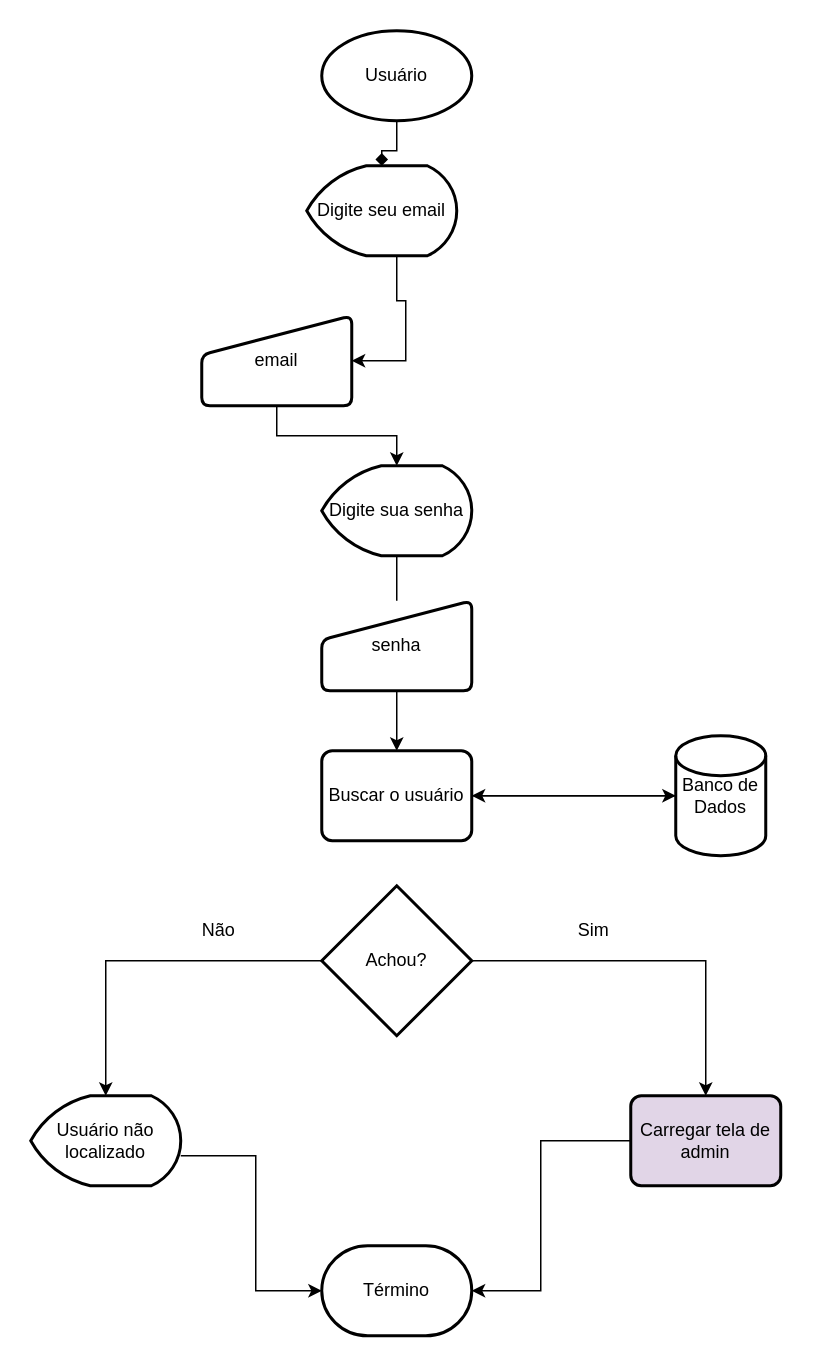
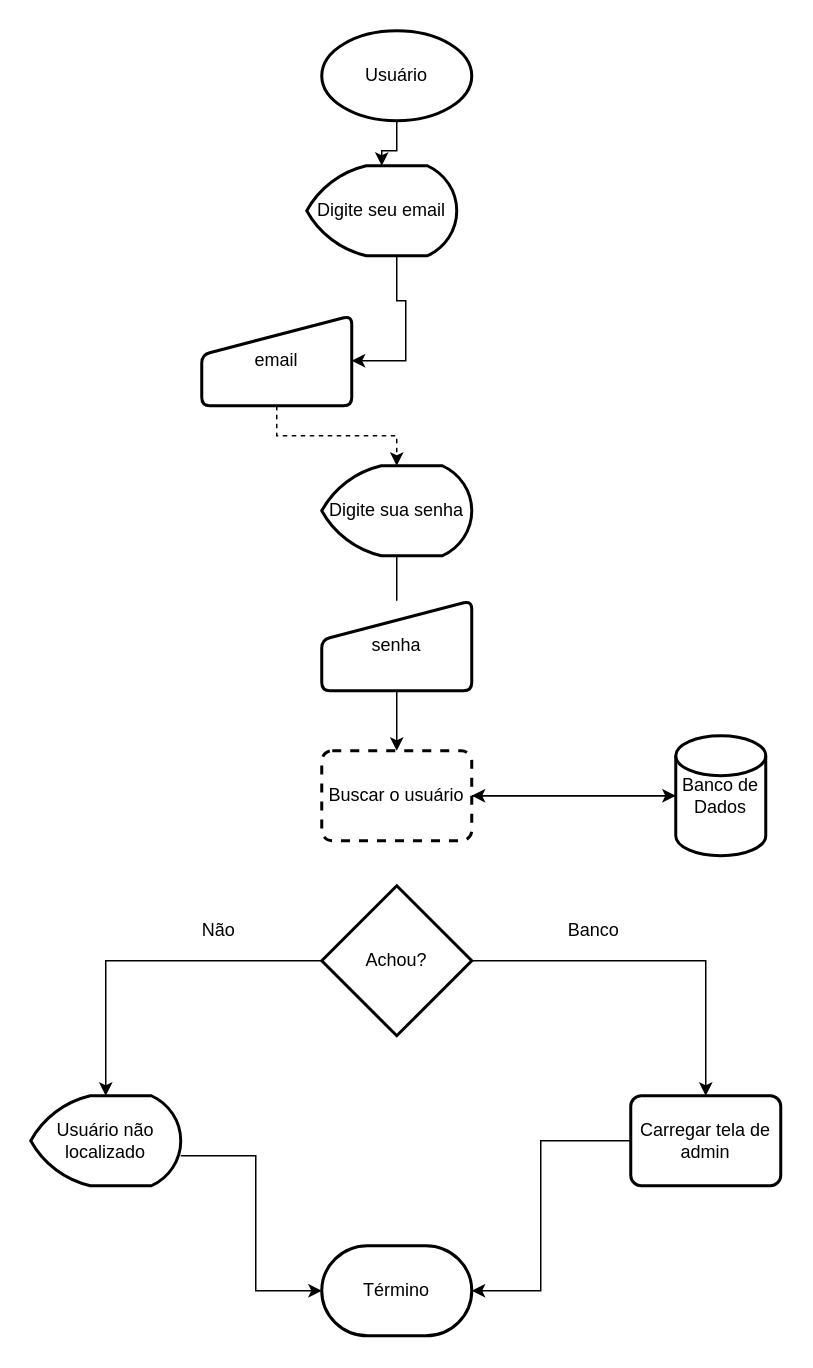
  <mxCell id="0" />
  <mxCell id="1" parent="0" />
- <mxCell id="2" value="" style="edgeStyle=orthogonalEdgeStyle;rounded=0;orthogonalLoop=1;jettySize=auto;html=1;endArrow=diamond;" edge="1" parent="1" source="3" target="5"><mxGeometry relative="1" as="geometry" /></mxCell>
+ <mxCell id="2" value="" style="edgeStyle=orthogonalEdgeStyle;rounded=0;orthogonalLoop=1;jettySize=auto;html=1;" edge="1" parent="1" source="3" target="5"><mxGeometry relative="1" as="geometry" /></mxCell>
  <mxCell id="3" value="Usuário" style="strokeWidth=2;html=1;shape=mxgraph.flowchart.start_1;whiteSpace=wrap;" vertex="1" parent="1"><mxGeometry x="214" y="20" width="100" height="60" as="geometry" /></mxCell>
  <mxCell id="4" value="" style="edgeStyle=orthogonalEdgeStyle;rounded=0;orthogonalLoop=1;jettySize=auto;html=1;" edge="1" parent="1" source="5" target="7"><mxGeometry relative="1" as="geometry"><Array as="points"><mxPoint x="264" y="200" /><mxPoint x="270" y="200" /></Array></mxGeometry></mxCell>
  <mxCell id="5" value="Digite seu email" style="strokeWidth=2;html=1;shape=mxgraph.flowchart.display;whiteSpace=wrap;" vertex="1" parent="1"><mxGeometry x="204" y="110" width="100" height="60" as="geometry" /></mxCell>
- <mxCell id="6" value="" style="edgeStyle=orthogonalEdgeStyle;rounded=0;orthogonalLoop=1;jettySize=auto;html=1;" edge="1" parent="1" source="7" target="9"><mxGeometry relative="1" as="geometry" /></mxCell>
+ <mxCell id="6" value="" style="edgeStyle=orthogonalEdgeStyle;rounded=0;orthogonalLoop=1;jettySize=auto;html=1;dashed=1;" edge="1" parent="1" source="7" target="9"><mxGeometry relative="1" as="geometry" /></mxCell>
  <mxCell id="7" value="&lt;div&gt;email&lt;/div&gt;" style="html=1;strokeWidth=2;shape=manualInput;whiteSpace=wrap;rounded=1;size=26;arcSize=11;" vertex="1" parent="1"><mxGeometry x="134" y="210" width="100" height="60" as="geometry" /></mxCell>
  <mxCell id="8" value="" style="edgeStyle=orthogonalEdgeStyle;rounded=0;orthogonalLoop=1;jettySize=auto;html=1;endArrow=none;" edge="1" parent="1" source="9" target="11"><mxGeometry relative="1" as="geometry" /></mxCell>
  <mxCell id="9" value="Digite sua senha" style="strokeWidth=2;html=1;shape=mxgraph.flowchart.display;whiteSpace=wrap;" vertex="1" parent="1"><mxGeometry x="214" y="310" width="100" height="60" as="geometry" /></mxCell>
  <mxCell id="10" value="" style="edgeStyle=orthogonalEdgeStyle;rounded=0;orthogonalLoop=1;jettySize=auto;html=1;" edge="1" parent="1" source="11" target="13"><mxGeometry relative="1" as="geometry" /></mxCell>
  <mxCell id="11" value="senha" style="html=1;strokeWidth=2;shape=manualInput;whiteSpace=wrap;rounded=1;size=26;arcSize=11;" vertex="1" parent="1"><mxGeometry x="214" y="400" width="100" height="60" as="geometry" /></mxCell>
  <mxCell id="12" value="" style="edgeStyle=orthogonalEdgeStyle;rounded=0;orthogonalLoop=1;jettySize=auto;html=1;entryX=0;entryY=0.5;entryDx=0;entryDy=0;entryPerimeter=0;" edge="1" parent="1" source="13" target="15"><mxGeometry relative="1" as="geometry"><mxPoint x="394" y="530" as="targetPoint" /></mxGeometry></mxCell>
- <mxCell id="13" value="Buscar o usuário" style="rounded=1;whiteSpace=wrap;html=1;absoluteArcSize=1;arcSize=14;strokeWidth=2;" vertex="1" parent="1"><mxGeometry x="214" y="500" width="100" height="60" as="geometry" /></mxCell>
+ <mxCell id="13" value="Buscar o usuário" style="rounded=1;whiteSpace=wrap;html=1;absoluteArcSize=1;arcSize=14;strokeWidth=2;dashed=1;" vertex="1" parent="1"><mxGeometry x="214" y="500" width="100" height="60" as="geometry" /></mxCell>
  <mxCell id="14" value="" style="edgeStyle=orthogonalEdgeStyle;rounded=0;orthogonalLoop=1;jettySize=auto;html=1;entryX=1;entryY=0.5;entryDx=0;entryDy=0;" edge="1" parent="1" source="15" target="13"><mxGeometry relative="1" as="geometry"><mxPoint x="370" y="530" as="targetPoint" /></mxGeometry></mxCell>
  <mxCell id="15" value="Banco de Dados" style="strokeWidth=2;html=1;shape=mxgraph.flowchart.database;whiteSpace=wrap;" vertex="1" parent="1"><mxGeometry x="450" y="490" width="60" height="80" as="geometry" /></mxCell>
  <mxCell id="16" value="" style="edgeStyle=orthogonalEdgeStyle;rounded=0;orthogonalLoop=1;jettySize=auto;html=1;entryX=0.5;entryY=0;entryDx=0;entryDy=0;entryPerimeter=0;" edge="1" parent="1" source="18" target="20"><mxGeometry relative="1" as="geometry"><mxPoint x="134" y="640" as="targetPoint" /></mxGeometry></mxCell>
  <mxCell id="17" value="" style="edgeStyle=orthogonalEdgeStyle;rounded=0;orthogonalLoop=1;jettySize=auto;html=1;entryX=0.5;entryY=0;entryDx=0;entryDy=0;" edge="1" parent="1" source="18" target="22"><mxGeometry relative="1" as="geometry"><mxPoint x="394" y="640" as="targetPoint" /></mxGeometry></mxCell>
  <mxCell id="18" value="Achou?" style="strokeWidth=2;html=1;shape=mxgraph.flowchart.decision;whiteSpace=wrap;" vertex="1" parent="1"><mxGeometry x="214" y="590" width="100" height="100" as="geometry" /></mxCell>
  <mxCell id="19" value="" style="edgeStyle=orthogonalEdgeStyle;rounded=0;orthogonalLoop=1;jettySize=auto;html=1;entryX=0;entryY=0.5;entryDx=0;entryDy=0;entryPerimeter=0;" edge="1" parent="1" source="20" target="23"><mxGeometry relative="1" as="geometry"><mxPoint x="70" y="870" as="targetPoint" /><Array as="points"><mxPoint x="170" y="770" /><mxPoint x="170" y="860" /></Array></mxGeometry></mxCell>
  <mxCell id="20" value="Usuário não localizado" style="strokeWidth=2;html=1;shape=mxgraph.flowchart.display;whiteSpace=wrap;" vertex="1" parent="1"><mxGeometry x="20" y="730" width="100" height="60" as="geometry" /></mxCell>
  <mxCell id="21" value="" style="edgeStyle=orthogonalEdgeStyle;rounded=0;orthogonalLoop=1;jettySize=auto;html=1;entryX=1;entryY=0.5;entryDx=0;entryDy=0;entryPerimeter=0;" edge="1" parent="1" source="22" target="23"><mxGeometry relative="1" as="geometry"><mxPoint x="470" y="870" as="targetPoint" /><Array as="points"><mxPoint x="360" y="760" /><mxPoint x="360" y="860" /></Array></mxGeometry></mxCell>
- <mxCell id="22" value="Carregar tela de admin" style="rounded=1;whiteSpace=wrap;html=1;absoluteArcSize=1;arcSize=14;strokeWidth=2;fillColor=#e1d5e7;" vertex="1" parent="1"><mxGeometry x="420" y="730" width="100" height="60" as="geometry" /></mxCell>
+ <mxCell id="22" value="Carregar tela de admin" style="rounded=1;whiteSpace=wrap;html=1;absoluteArcSize=1;arcSize=14;strokeWidth=2;" vertex="1" parent="1"><mxGeometry x="420" y="730" width="100" height="60" as="geometry" /></mxCell>
  <mxCell id="23" value="Término" style="strokeWidth=2;html=1;shape=mxgraph.flowchart.terminator;whiteSpace=wrap;" vertex="1" parent="1"><mxGeometry x="214" y="830" width="100" height="60" as="geometry" /></mxCell>
  <mxCell id="24" value="Não" style="text;html=1;align=center;verticalAlign=middle;resizable=0;points=[];autosize=1;strokeColor=none;fillColor=none;" vertex="1" parent="1"><mxGeometry x="120" y="605" width="50" height="30" as="geometry" /></mxCell>
- <mxCell id="25" value="&lt;div&gt;Sim&lt;/div&gt;" style="text;html=1;align=center;verticalAlign=middle;resizable=0;points=[];autosize=1;strokeColor=none;fillColor=none;" vertex="1" parent="1"><mxGeometry x="370" y="605" width="50" height="30" as="geometry" /></mxCell>
+ <mxCell id="25" value="&lt;div&gt;Banco&lt;/div&gt;" style="text;html=1;align=center;verticalAlign=middle;resizable=0;points=[];autosize=1;strokeColor=none;fillColor=none;" vertex="1" parent="1"><mxGeometry x="370" y="605" width="50" height="30" as="geometry" /></mxCell>
